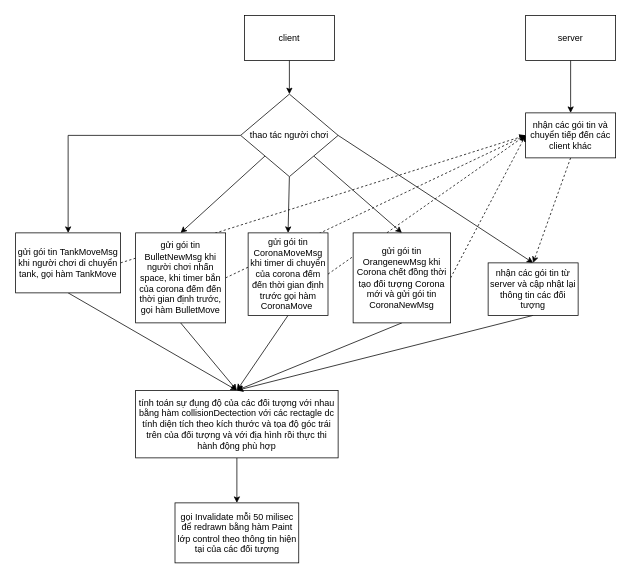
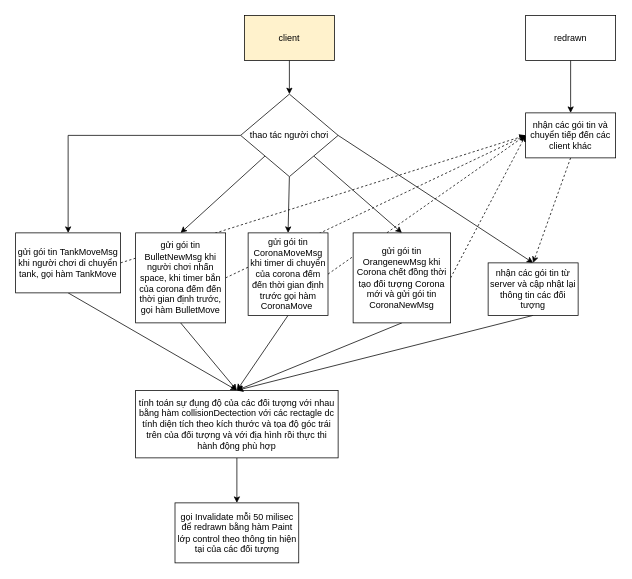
  <mxCell id="0" />
  <mxCell id="1" parent="0" />
  <mxCell id="2" style="edgeStyle=orthogonalEdgeStyle;rounded=0;orthogonalLoop=1;jettySize=auto;html=1;exitX=0.5;exitY=1;exitDx=0;exitDy=0;entryX=0.5;entryY=0;entryDx=0;entryDy=0;" edge="1" parent="1" source="3" target="16"><mxGeometry relative="1" as="geometry" /></mxCell>
- <mxCell id="3" value="client" style="rounded=0;whiteSpace=wrap;html=1;" vertex="1" parent="1"><mxGeometry x="325" y="20" width="120" height="60" as="geometry" /></mxCell>
+ <mxCell id="3" value="client" style="rounded=0;whiteSpace=wrap;html=1;fillColor=#fff2cc;" vertex="1" parent="1"><mxGeometry x="325" y="20" width="120" height="60" as="geometry" /></mxCell>
  <mxCell id="4" style="edgeStyle=none;rounded=0;orthogonalLoop=1;jettySize=auto;html=1;exitX=0.5;exitY=1;exitDx=0;exitDy=0;entryX=0.5;entryY=0;entryDx=0;entryDy=0;" edge="1" parent="1" source="5" target="10"><mxGeometry relative="1" as="geometry" /></mxCell>
- <mxCell id="5" value="server" style="rounded=0;whiteSpace=wrap;html=1;" vertex="1" parent="1"><mxGeometry x="700" y="20" width="120" height="60" as="geometry" /></mxCell>
+ <mxCell id="5" value="redrawn" style="rounded=0;whiteSpace=wrap;html=1;" vertex="1" parent="1"><mxGeometry x="700" y="20" width="120" height="60" as="geometry" /></mxCell>
  <mxCell id="6" style="edgeStyle=none;rounded=0;orthogonalLoop=1;jettySize=auto;html=1;exitX=1;exitY=0.5;exitDx=0;exitDy=0;dashed=1;" edge="1" parent="1" source="8"><mxGeometry relative="1" as="geometry"><mxPoint x="700" y="180" as="targetPoint" /></mxGeometry></mxCell>
  <mxCell id="7" style="edgeStyle=none;rounded=0;orthogonalLoop=1;jettySize=auto;html=1;exitX=0.5;exitY=1;exitDx=0;exitDy=0;entryX=0.5;entryY=0;entryDx=0;entryDy=0;" edge="1" parent="1" source="8" target="27"><mxGeometry relative="1" as="geometry" /></mxCell>
  <mxCell id="8" value="gửi gói tin TankMoveMsg khi người chơi di chuyển tank, gọi hàm TankMove" style="rounded=0;whiteSpace=wrap;html=1;" vertex="1" parent="1"><mxGeometry x="20" y="310" width="140" height="80" as="geometry" /></mxCell>
  <mxCell id="9" style="edgeStyle=none;rounded=0;orthogonalLoop=1;jettySize=auto;html=1;exitX=0.5;exitY=1;exitDx=0;exitDy=0;entryX=0.5;entryY=0;entryDx=0;entryDy=0;dashed=1;" edge="1" parent="1" source="10" target="29"><mxGeometry relative="1" as="geometry" /></mxCell>
  <mxCell id="10" value="nhận các gói tin và chuyển tiếp đến các client khác" style="rounded=0;whiteSpace=wrap;html=1;" vertex="1" parent="1"><mxGeometry x="700" y="150" width="120" height="60" as="geometry" /></mxCell>
  <mxCell id="11" style="edgeStyle=orthogonalEdgeStyle;rounded=0;orthogonalLoop=1;jettySize=auto;html=1;exitX=0;exitY=0.5;exitDx=0;exitDy=0;entryX=0.5;entryY=0;entryDx=0;entryDy=0;" edge="1" parent="1" source="16" target="8"><mxGeometry relative="1" as="geometry" /></mxCell>
  <mxCell id="12" style="rounded=0;orthogonalLoop=1;jettySize=auto;html=1;exitX=0;exitY=1;exitDx=0;exitDy=0;entryX=0.5;entryY=0;entryDx=0;entryDy=0;" edge="1" parent="1" source="16" target="19"><mxGeometry relative="1" as="geometry" /></mxCell>
  <mxCell id="13" style="edgeStyle=none;rounded=0;orthogonalLoop=1;jettySize=auto;html=1;exitX=0.5;exitY=1;exitDx=0;exitDy=0;entryX=0.5;entryY=0;entryDx=0;entryDy=0;" edge="1" parent="1" source="16" target="22"><mxGeometry relative="1" as="geometry" /></mxCell>
  <mxCell id="14" style="edgeStyle=none;rounded=0;orthogonalLoop=1;jettySize=auto;html=1;exitX=1;exitY=1;exitDx=0;exitDy=0;entryX=0.5;entryY=0;entryDx=0;entryDy=0;" edge="1" parent="1" source="16" target="25"><mxGeometry relative="1" as="geometry" /></mxCell>
  <mxCell id="15" style="edgeStyle=none;rounded=0;orthogonalLoop=1;jettySize=auto;html=1;exitX=1;exitY=0.5;exitDx=0;exitDy=0;entryX=0.5;entryY=0;entryDx=0;entryDy=0;" edge="1" parent="1" source="16" target="29"><mxGeometry relative="1" as="geometry"><mxPoint x="710" y="320" as="targetPoint" /></mxGeometry></mxCell>
  <mxCell id="16" value="thao tác người chơi" style="rhombus;whiteSpace=wrap;html=1;" vertex="1" parent="1"><mxGeometry x="320" y="125" width="130" height="110" as="geometry" /></mxCell>
  <mxCell id="17" style="edgeStyle=none;rounded=0;orthogonalLoop=1;jettySize=auto;html=1;exitX=1;exitY=0.5;exitDx=0;exitDy=0;dashed=1;" edge="1" parent="1" source="19"><mxGeometry relative="1" as="geometry"><mxPoint x="700" y="180" as="targetPoint" /></mxGeometry></mxCell>
  <mxCell id="18" style="edgeStyle=none;rounded=0;orthogonalLoop=1;jettySize=auto;html=1;exitX=0.5;exitY=1;exitDx=0;exitDy=0;entryX=0.5;entryY=0;entryDx=0;entryDy=0;" edge="1" parent="1" source="19" target="27"><mxGeometry relative="1" as="geometry" /></mxCell>
  <mxCell id="19" value="&lt;span style=&quot;&quot;&gt;gửi gói tin BulletNewMsg khi người chơi nhấn space, khi timer bắn của corona đếm đến thời gian định trước, gọi hàm BulletMove&lt;/span&gt;" style="rounded=0;whiteSpace=wrap;html=1;" vertex="1" parent="1"><mxGeometry x="180" y="310" width="120" height="120" as="geometry" /></mxCell>
  <mxCell id="20" style="edgeStyle=none;rounded=0;orthogonalLoop=1;jettySize=auto;html=1;exitX=1;exitY=0.5;exitDx=0;exitDy=0;dashed=1;" edge="1" parent="1" source="22"><mxGeometry relative="1" as="geometry"><mxPoint x="700" y="180" as="targetPoint" /></mxGeometry></mxCell>
  <mxCell id="21" style="edgeStyle=none;rounded=0;orthogonalLoop=1;jettySize=auto;html=1;exitX=0.5;exitY=1;exitDx=0;exitDy=0;entryX=0.5;entryY=0;entryDx=0;entryDy=0;" edge="1" parent="1" source="22" target="27"><mxGeometry relative="1" as="geometry"><mxPoint x="310" y="520" as="targetPoint" /></mxGeometry></mxCell>
  <mxCell id="22" value="gửi gói tin CoronaMoveMsg khi timer di chuyển của corona đếm đến thời gian định trước gọi hàm CoronaMove&amp;nbsp;" style="rounded=0;whiteSpace=wrap;html=1;" vertex="1" parent="1"><mxGeometry x="330" y="310" width="106.5" height="110" as="geometry" /></mxCell>
  <mxCell id="23" style="edgeStyle=none;rounded=0;orthogonalLoop=1;jettySize=auto;html=1;exitX=1;exitY=0.5;exitDx=0;exitDy=0;entryX=0;entryY=0.5;entryDx=0;entryDy=0;dashed=1;" edge="1" parent="1" source="25" target="10"><mxGeometry relative="1" as="geometry" /></mxCell>
  <mxCell id="24" style="edgeStyle=none;rounded=0;orthogonalLoop=1;jettySize=auto;html=1;exitX=0.5;exitY=1;exitDx=0;exitDy=0;entryX=0.5;entryY=0;entryDx=0;entryDy=0;" edge="1" parent="1" source="25" target="27"><mxGeometry relative="1" as="geometry" /></mxCell>
  <mxCell id="25" value="gửi gói tin OrangenewMsg khi Corona chết đồng thời tạo đối tượng Corona mới và gửi gói tin CoronaNewMsg" style="rounded=0;whiteSpace=wrap;html=1;" vertex="1" parent="1"><mxGeometry x="470" y="310" width="130" height="120" as="geometry" /></mxCell>
  <mxCell id="26" style="edgeStyle=none;rounded=0;orthogonalLoop=1;jettySize=auto;html=1;exitX=0.5;exitY=1;exitDx=0;exitDy=0;entryX=0.5;entryY=0;entryDx=0;entryDy=0;" edge="1" parent="1" source="27" target="30"><mxGeometry relative="1" as="geometry" /></mxCell>
  <mxCell id="27" value="tính toán sự đụng độ của các đối tượng với nhau bằng hàm collisionDectection với các rectagle dc tính diện tích theo kích thước và tọa độ góc trái trên của đối tượng và với địa hình rồi thực thi hành động phù hợp" style="rounded=0;whiteSpace=wrap;html=1;" vertex="1" parent="1"><mxGeometry x="180" y="520" width="270" height="90" as="geometry" /></mxCell>
  <mxCell id="28" style="edgeStyle=none;rounded=0;orthogonalLoop=1;jettySize=auto;html=1;exitX=0.5;exitY=1;exitDx=0;exitDy=0;entryX=0.5;entryY=0;entryDx=0;entryDy=0;" edge="1" parent="1" source="29" target="27"><mxGeometry relative="1" as="geometry" /></mxCell>
  <mxCell id="29" value="nhận các gói tin từ server và cập nhật lại thông tin các đối tượng" style="rounded=0;whiteSpace=wrap;html=1;" vertex="1" parent="1"><mxGeometry x="650" y="350" width="120" height="70" as="geometry" /></mxCell>
  <mxCell id="30" value="gọi&amp;nbsp;Invalidate mỗi 50 milisec để redrawn bằng hàm&amp;nbsp;Paint lớp control theo thông tin hiện tại của các đối tượng" style="rounded=0;whiteSpace=wrap;html=1;" vertex="1" parent="1"><mxGeometry x="232.5" y="670" width="165" height="80" as="geometry" /></mxCell>
